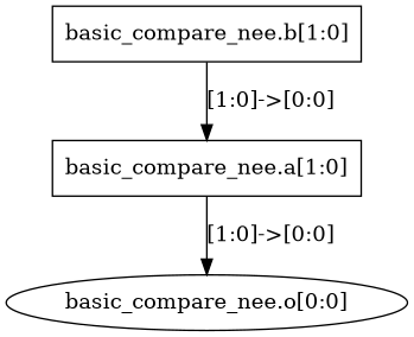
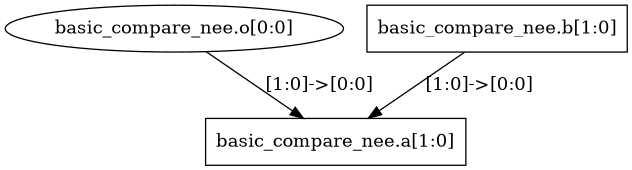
  digraph {
    node [shape=rectangle]
    n1 [label="basic_compare_nee.a[1:0]"]
    n2 [label="basic_compare_nee.o[0:0]" shape=ellipse]
    n3 [label="basic_compare_nee.b[1:0]"]
-   n1 -> n2 [label="[1:0]->[0:0]"]
+   n2 -> n1 [label="[1:0]->[0:0]"]
    n3 -> n1 [label="[1:0]->[0:0]"]
  }
